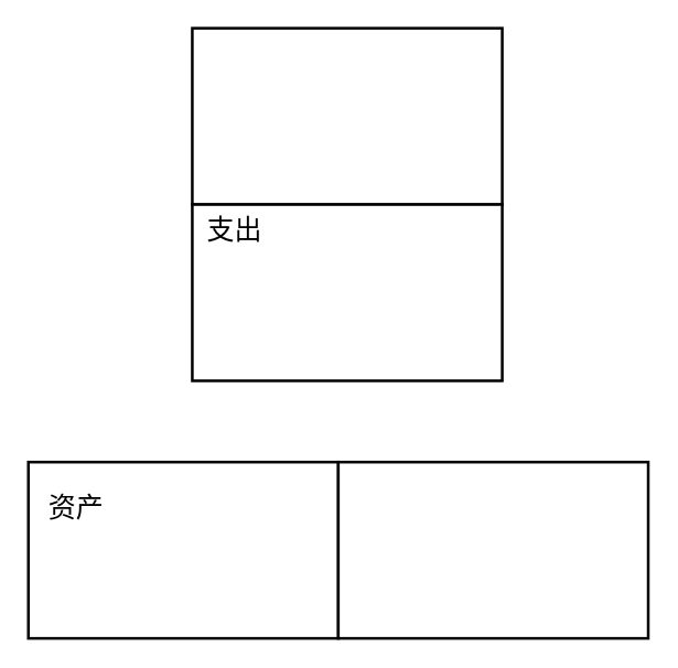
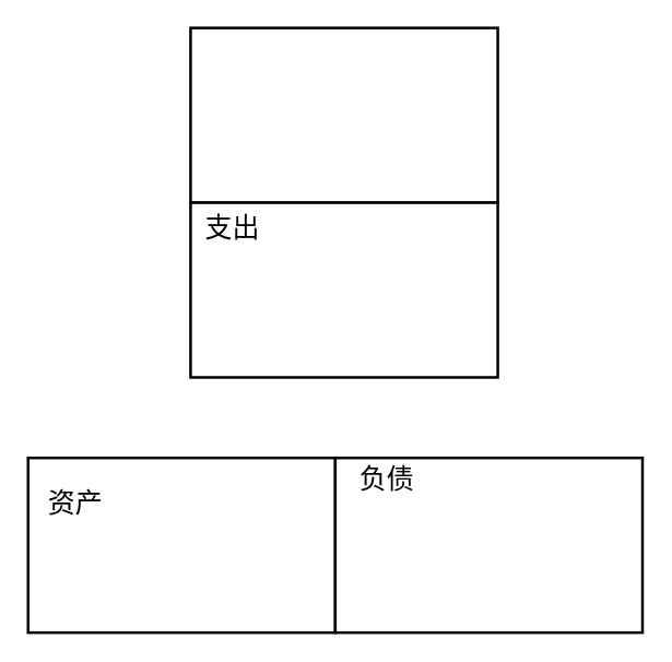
  <mxCell id="0" />
  <mxCell id="1" parent="0" />
  <mxCell id="2" value="" style="rounded=0;whiteSpace=wrap;html=1;strokeWidth=2;" vertex="1" parent="1"><mxGeometry x="139" y="20" width="225" height="128" as="geometry" /></mxCell>
  <mxCell id="3" value="" style="rounded=0;whiteSpace=wrap;html=1;strokeWidth=2;" vertex="1" parent="1"><mxGeometry x="139" y="148" width="225" height="128" as="geometry" /></mxCell>
  <mxCell id="4" value="" style="rounded=0;whiteSpace=wrap;html=1;strokeWidth=2;" vertex="1" parent="1"><mxGeometry x="20" y="335" width="225" height="128" as="geometry" /></mxCell>
  <mxCell id="5" value="" style="rounded=0;whiteSpace=wrap;html=1;strokeWidth=2;" vertex="1" parent="1"><mxGeometry x="245" y="335" width="225" height="128" as="geometry" /></mxCell>
  <mxCell id="6" value="支出&lt;span style=&quot;color: rgba(0 , 0 , 0 , 0) ; font-family: monospace ; font-size: 0px&quot;&gt;%3CmxGraphModel%3E%3Croot%3E%3CmxCell%20id%3D%220%22%2F%3E%3CmxCell%20id%3D%221%22%20parent%3D%220%22%2F%3E%3CmxCell%20id%3D%222%22%20value%3D%22%E6%94%B6%E5%85%A5%22%20style%3D%22text%3Bhtml%3D1%3BstrokeColor%3Dnone%3BfillColor%3Dnone%3Balign%3Dcenter%3BverticalAlign%3Dmiddle%3BwhiteSpace%3Dwrap%3Brounded%3D0%3BfontSize%3D20%3B%22%20vertex%3D%221%22%20parent%3D%221%22%3E%3CmxGeometry%20x%3D%22173%22%20y%3D%2291%22%20width%3D%2262%22%20height%3D%2220%22%20as%3D%22geometry%22%2F%3E%3C%2FmxCell%3E%3C%2Froot%3E%3C%2FmxGraphModel%3E&lt;/span&gt;" style="text;html=1;strokeColor=none;fillColor=none;align=center;verticalAlign=middle;whiteSpace=wrap;rounded=0;fontSize=20;" vertex="1" parent="1"><mxGeometry x="139" y="156" width="62" height="20" as="geometry" /></mxCell>
  <mxCell id="7" value="资产" style="text;html=1;strokeColor=none;fillColor=none;align=center;verticalAlign=middle;whiteSpace=wrap;rounded=0;fontSize=20;" vertex="1" parent="1"><mxGeometry x="24" y="357" width="62" height="20" as="geometry" /></mxCell>
+ <mxCell id="8" value="负债" style="text;html=1;strokeColor=none;fillColor=none;align=center;verticalAlign=middle;whiteSpace=wrap;rounded=0;fontSize=20;" vertex="1" parent="1"><mxGeometry x="252" y="340" width="62" height="20" as="geometry" /></mxCell>
